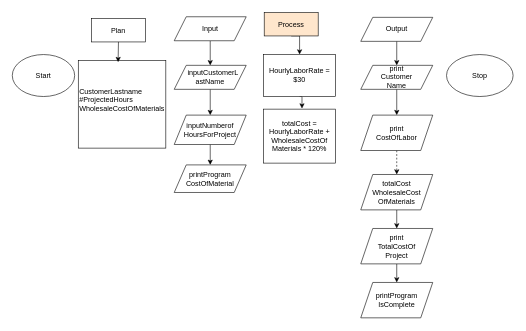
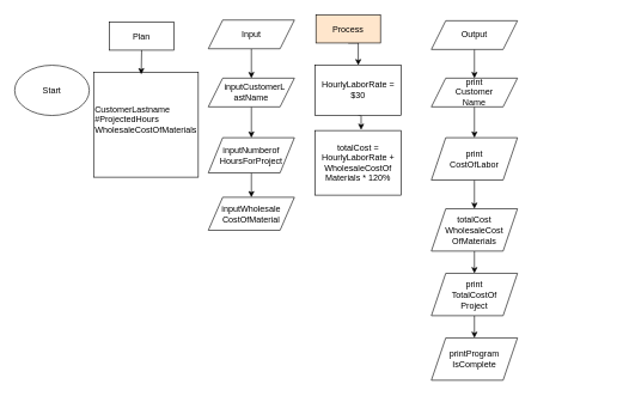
  <mxCell id="0" />
  <mxCell id="1" parent="0" />
- <mxCell id="2" value="Stop" style="ellipse;whiteSpace=wrap;html=1;" parent="1" vertex="1"><mxGeometry x="744" y="90" width="111" height="70" as="geometry" /></mxCell>
  <mxCell id="3" value="Start" style="ellipse;whiteSpace=wrap;html=1;" parent="1" vertex="1"><mxGeometry x="20" y="90" width="104" height="70" as="geometry" /></mxCell>
  <mxCell id="4" value="Plan" style="rounded=0;whiteSpace=wrap;html=1;" parent="1" vertex="1"><mxGeometry x="152" y="30" width="90" height="39" as="geometry" /></mxCell>
  <mxCell id="5" style="edgeStyle=orthogonalEdgeStyle;rounded=0;orthogonalLoop=1;jettySize=auto;html=1;exitX=0.5;exitY=1;exitDx=0;exitDy=0;entryX=0.5;entryY=0;entryDx=0;entryDy=0;" parent="1" source="6" target="18" edge="1"><mxGeometry relative="1" as="geometry" /></mxCell>
  <mxCell id="6" value="Process" style="rounded=0;whiteSpace=wrap;html=1;fillColor=#ffe6cc;" parent="1" vertex="1"><mxGeometry x="440" y="20" width="90" height="39" as="geometry" /></mxCell>
  <mxCell id="7" style="edgeStyle=orthogonalEdgeStyle;rounded=0;orthogonalLoop=1;jettySize=auto;html=1;exitX=0.5;exitY=1;exitDx=0;exitDy=0;entryX=0.5;entryY=0;entryDx=0;entryDy=0;" parent="1" source="8" target="13" edge="1"><mxGeometry relative="1" as="geometry" /></mxCell>
  <mxCell id="8" value="Input" style="shape=parallelogram;perimeter=parallelogramPerimeter;whiteSpace=wrap;html=1;fixedSize=1;" parent="1" vertex="1"><mxGeometry x="290" y="27" width="120" height="40" as="geometry" /></mxCell>
  <mxCell id="9" style="edgeStyle=orthogonalEdgeStyle;rounded=0;orthogonalLoop=1;jettySize=auto;html=1;exitX=0.5;exitY=1;exitDx=0;exitDy=0;entryX=0.5;entryY=0;entryDx=0;entryDy=0;" parent="1" source="10" target="20" edge="1"><mxGeometry relative="1" as="geometry" /></mxCell>
  <mxCell id="10" value="Output" style="shape=parallelogram;perimeter=parallelogramPerimeter;whiteSpace=wrap;html=1;fixedSize=1;" parent="1" vertex="1"><mxGeometry x="601" y="28" width="120" height="40" as="geometry" /></mxCell>
  <mxCell id="11" value="CustomerLastname&lt;div&gt;#ProjectedHours&lt;/div&gt;&lt;div&gt;WholesaleCostOfMaterials&lt;/div&gt;&lt;div&gt;&lt;br&gt;&lt;/div&gt;" style="whiteSpace=wrap;html=1;aspect=fixed;align=left;" parent="1" vertex="1"><mxGeometry x="130" y="100" width="146" height="146" as="geometry" /></mxCell>
  <mxCell id="12" value="" style="edgeStyle=orthogonalEdgeStyle;rounded=0;orthogonalLoop=1;jettySize=auto;html=1;" parent="1" source="13" target="15" edge="1"><mxGeometry relative="1" as="geometry" /></mxCell>
  <mxCell id="13" value="&lt;div&gt;&lt;br&gt;&lt;/div&gt;&amp;nbsp; &amp;nbsp;inputCustomerL&lt;div&gt;astName&lt;div&gt;&lt;br&gt;&lt;/div&gt;&lt;/div&gt;" style="shape=parallelogram;perimeter=parallelogramPerimeter;whiteSpace=wrap;html=1;fixedSize=1;" parent="1" vertex="1"><mxGeometry x="290" y="108" width="120" height="40" as="geometry" /></mxCell>
  <mxCell id="14" style="edgeStyle=orthogonalEdgeStyle;rounded=0;orthogonalLoop=1;jettySize=auto;html=1;exitX=0.5;exitY=1;exitDx=0;exitDy=0;entryX=0.5;entryY=0;entryDx=0;entryDy=0;" parent="1" source="15" target="16" edge="1"><mxGeometry relative="1" as="geometry" /></mxCell>
  <mxCell id="15" value="&lt;div&gt;&lt;br&gt;&lt;/div&gt;&lt;div&gt;&lt;div&gt;inputNumberof&lt;/div&gt;&lt;div&gt;HoursForProject&lt;/div&gt;&lt;div&gt;&lt;br&gt;&lt;/div&gt;&lt;/div&gt;" style="shape=parallelogram;perimeter=parallelogramPerimeter;whiteSpace=wrap;html=1;fixedSize=1;" parent="1" vertex="1"><mxGeometry x="290" y="191" width="120" height="49" as="geometry" /></mxCell>
- <mxCell id="16" value="&lt;div&gt;&lt;span style=&quot;background-color: initial;&quot;&gt;printProgram&lt;/span&gt;&lt;/div&gt;&lt;div&gt;&lt;span style=&quot;background-color: initial;&quot;&gt;CostOfMaterial&lt;/span&gt;&lt;/div&gt;" style="shape=parallelogram;perimeter=parallelogramPerimeter;whiteSpace=wrap;html=1;fixedSize=1;" parent="1" vertex="1"><mxGeometry x="290" y="274" width="120" height="46" as="geometry" /></mxCell>
+ <mxCell id="16" value="&lt;div&gt;&lt;span style=&quot;background-color: initial;&quot;&gt;inputWholesale&lt;/span&gt;&lt;/div&gt;&lt;div&gt;&lt;span style=&quot;background-color: initial;&quot;&gt;CostOfMaterial&lt;/span&gt;&lt;/div&gt;" style="shape=parallelogram;perimeter=parallelogramPerimeter;whiteSpace=wrap;html=1;fixedSize=1;" parent="1" vertex="1"><mxGeometry x="290" y="274" width="120" height="46" as="geometry" /></mxCell>
  <mxCell id="17" style="edgeStyle=orthogonalEdgeStyle;rounded=0;orthogonalLoop=1;jettySize=auto;html=1;exitX=0.5;exitY=1;exitDx=0;exitDy=0;entryX=0.5;entryY=0;entryDx=0;entryDy=0;" parent="1" source="18" edge="1"><mxGeometry relative="1" as="geometry"><mxPoint x="503" y="180" as="targetPoint" /></mxGeometry></mxCell>
  <mxCell id="18" value="HourlyLaborRate = $30" style="rounded=0;whiteSpace=wrap;html=1;" parent="1" vertex="1"><mxGeometry x="439" y="90" width="120" height="70" as="geometry" /></mxCell>
  <mxCell id="19" style="edgeStyle=orthogonalEdgeStyle;rounded=0;orthogonalLoop=1;jettySize=auto;html=1;exitX=0.5;exitY=1;exitDx=0;exitDy=0;entryX=0.5;entryY=0;entryDx=0;entryDy=0;" parent="1" source="20" target="22" edge="1"><mxGeometry relative="1" as="geometry" /></mxCell>
  <mxCell id="20" value="print&lt;div&gt;Customer&lt;/div&gt;&lt;div&gt;Name&lt;/div&gt;" style="shape=parallelogram;perimeter=parallelogramPerimeter;whiteSpace=wrap;html=1;fixedSize=1;" parent="1" vertex="1"><mxGeometry x="601" y="108" width="120" height="40" as="geometry" /></mxCell>
- <mxCell id="21" style="edgeStyle=orthogonalEdgeStyle;rounded=0;orthogonalLoop=1;jettySize=auto;html=1;exitX=0.5;exitY=1;exitDx=0;exitDy=0;entryX=0.5;entryY=0;entryDx=0;entryDy=0;dashed=1;" parent="1" source="22" target="24" edge="1"><mxGeometry relative="1" as="geometry" /></mxCell>
+ <mxCell id="21" style="edgeStyle=orthogonalEdgeStyle;rounded=0;orthogonalLoop=1;jettySize=auto;html=1;exitX=0.5;exitY=1;exitDx=0;exitDy=0;entryX=0.5;entryY=0;entryDx=0;entryDy=0;" parent="1" source="22" target="24" edge="1"><mxGeometry relative="1" as="geometry" /></mxCell>
  <mxCell id="22" value="print&lt;div&gt;CostOfLabor&lt;/div&gt;" style="shape=parallelogram;perimeter=parallelogramPerimeter;whiteSpace=wrap;html=1;fixedSize=1;" parent="1" vertex="1"><mxGeometry x="601" y="191" width="120" height="59" as="geometry" /></mxCell>
  <mxCell id="23" style="edgeStyle=orthogonalEdgeStyle;rounded=0;orthogonalLoop=1;jettySize=auto;html=1;exitX=0.5;exitY=1;exitDx=0;exitDy=0;entryX=0.5;entryY=0;entryDx=0;entryDy=0;" parent="1" source="24" target="26" edge="1"><mxGeometry relative="1" as="geometry" /></mxCell>
  <mxCell id="24" value="totalCost&lt;div&gt;WholesaleCost&lt;/div&gt;&lt;div&gt;OfMaterials&lt;/div&gt;" style="shape=parallelogram;perimeter=parallelogramPerimeter;whiteSpace=wrap;html=1;fixedSize=1;" parent="1" vertex="1"><mxGeometry x="601" y="290" width="120" height="59" as="geometry" /></mxCell>
  <mxCell id="25" style="edgeStyle=orthogonalEdgeStyle;rounded=0;orthogonalLoop=1;jettySize=auto;html=1;exitX=0.5;exitY=1;exitDx=0;exitDy=0;entryX=0.5;entryY=0;entryDx=0;entryDy=0;" parent="1" source="26" edge="1"><mxGeometry relative="1" as="geometry"><mxPoint x="661" y="470" as="targetPoint" /></mxGeometry></mxCell>
  <mxCell id="26" value="print&lt;div&gt;TotalCostOf&lt;/div&gt;&lt;div&gt;Project&lt;/div&gt;" style="shape=parallelogram;perimeter=parallelogramPerimeter;whiteSpace=wrap;html=1;fixedSize=1;" parent="1" vertex="1"><mxGeometry x="601" y="380" width="120" height="59" as="geometry" /></mxCell>
  <mxCell id="27" value="printProgram&lt;div&gt;IsComplete&lt;/div&gt;" style="shape=parallelogram;perimeter=parallelogramPerimeter;whiteSpace=wrap;html=1;fixedSize=1;" parent="1" vertex="1"><mxGeometry x="601" y="470" width="120" height="59" as="geometry" /></mxCell>
  <mxCell id="28" value="totalCost = HourlyLaborRate + WholesaleCostOf&lt;div&gt;Materials * 120%&lt;/div&gt;" style="rounded=0;whiteSpace=wrap;html=1;" parent="1" vertex="1"><mxGeometry x="439" y="181" width="120" height="90" as="geometry" /></mxCell>
  <mxCell id="29" style="edgeStyle=orthogonalEdgeStyle;rounded=0;orthogonalLoop=1;jettySize=auto;html=1;exitX=0.5;exitY=1;exitDx=0;exitDy=0;entryX=0.455;entryY=0.018;entryDx=0;entryDy=0;entryPerimeter=0;" edge="1" parent="1" source="4" target="11"><mxGeometry relative="1" as="geometry" /></mxCell>
